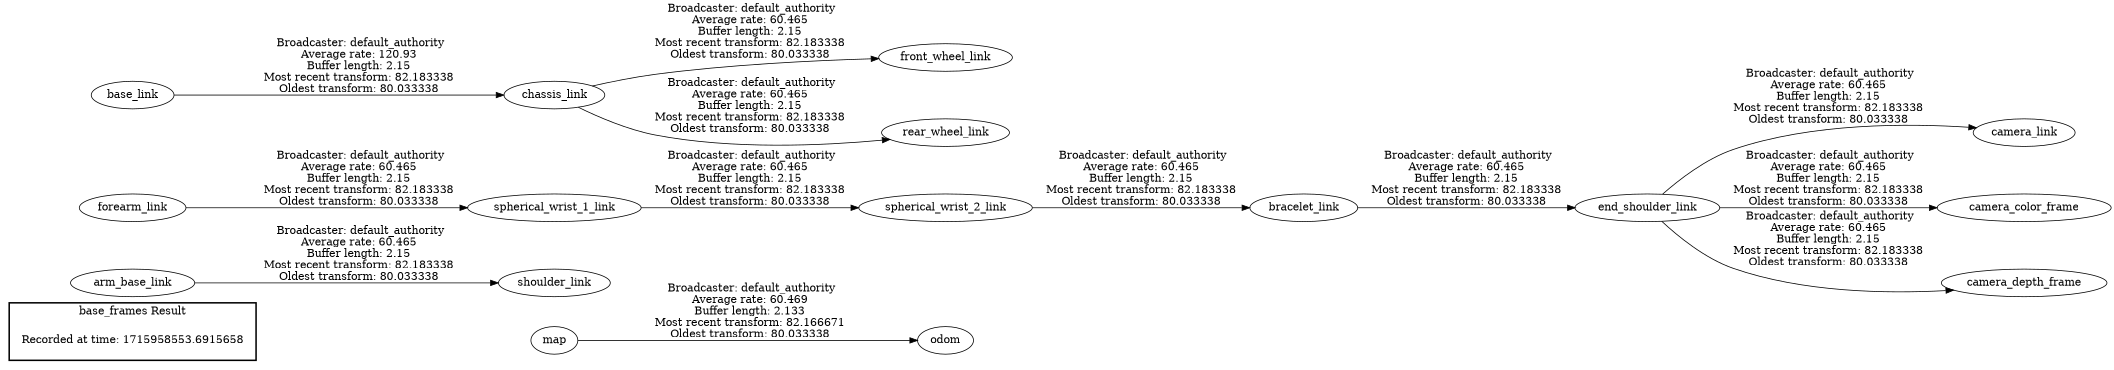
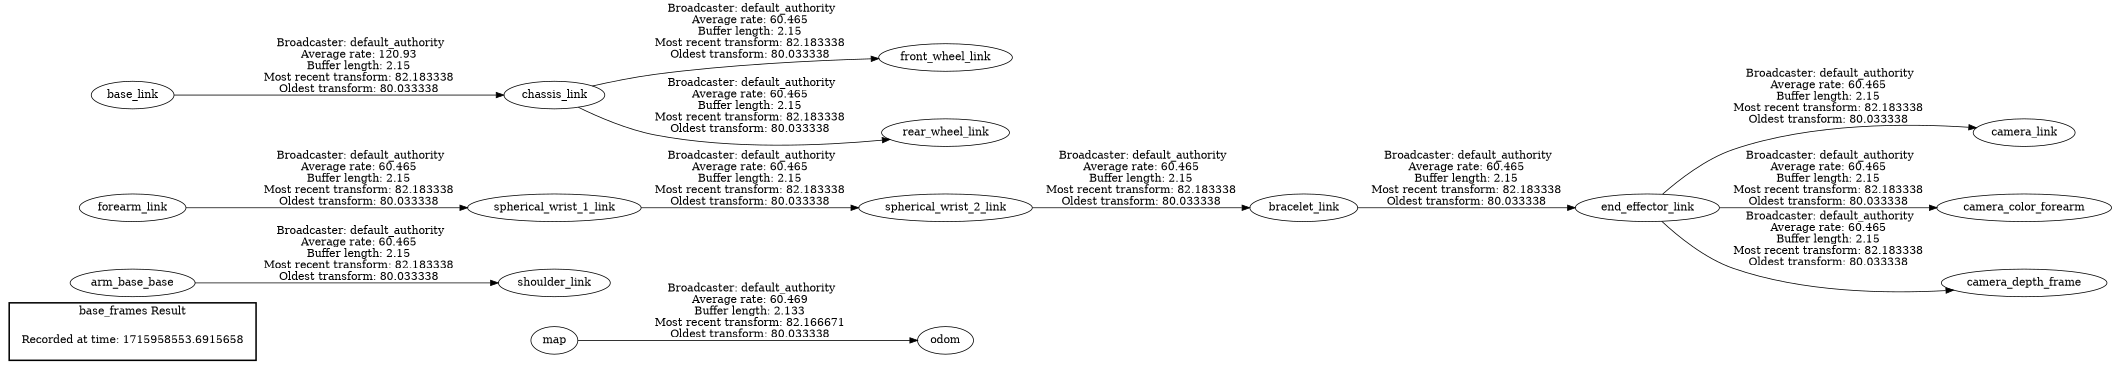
  digraph {
    rankdir=LR
    "Recorded at time: 1715958553.6915658" [shape=plaintext]
    map
-   arm_base_link
+   arm_base_link [label=arm_base_base]
    shoulder_link
    forearm_link
    spherical_wrist_1_link
    spherical_wrist_2_link
    bracelet_link
-   end_effector_link [label=end_shoulder_link]
+   end_effector_link
    camera_link
-   camera_color_frame
+   camera_color_frame [label=camera_color_forearm]
    camera_depth_frame
    base_link
    chassis_link
    front_wheel_link
    rear_wheel_link
    odom
    subgraph cluster_1 {
      color=black
      label="base_frames Result"
      style=bold
      "Recorded at time: 1715958553.6915658"
    }
    "Recorded at time: 1715958553.6915658" -> map [style=invis]
    map -> odom [label=" Broadcaster: default_authority\nAverage rate: 60.469\nBuffer length: 2.133\nMost recent transform: 82.166671\nOldest transform: 80.033338\n"]
    arm_base_link -> shoulder_link [label=" Broadcaster: default_authority\nAverage rate: 60.465\nBuffer length: 2.15\nMost recent transform: 82.183338\nOldest transform: 80.033338\n"]
    forearm_link -> spherical_wrist_1_link [label=" Broadcaster: default_authority\nAverage rate: 60.465\nBuffer length: 2.15\nMost recent transform: 82.183338\nOldest transform: 80.033338\n"]
    spherical_wrist_1_link -> spherical_wrist_2_link [label=" Broadcaster: default_authority\nAverage rate: 60.465\nBuffer length: 2.15\nMost recent transform: 82.183338\nOldest transform: 80.033338\n"]
    spherical_wrist_2_link -> bracelet_link [label=" Broadcaster: default_authority\nAverage rate: 60.465\nBuffer length: 2.15\nMost recent transform: 82.183338\nOldest transform: 80.033338\n"]
    bracelet_link -> end_effector_link [label=" Broadcaster: default_authority\nAverage rate: 60.465\nBuffer length: 2.15\nMost recent transform: 82.183338\nOldest transform: 80.033338\n"]
    end_effector_link -> camera_link [label=" Broadcaster: default_authority\nAverage rate: 60.465\nBuffer length: 2.15\nMost recent transform: 82.183338\nOldest transform: 80.033338\n"]
    end_effector_link -> camera_color_frame [label=" Broadcaster: default_authority\nAverage rate: 60.465\nBuffer length: 2.15\nMost recent transform: 82.183338\nOldest transform: 80.033338\n"]
    end_effector_link -> camera_depth_frame [label=" Broadcaster: default_authority\nAverage rate: 60.465\nBuffer length: 2.15\nMost recent transform: 82.183338\nOldest transform: 80.033338\n"]
    base_link -> chassis_link [label=" Broadcaster: default_authority\nAverage rate: 120.93\nBuffer length: 2.15\nMost recent transform: 82.183338\nOldest transform: 80.033338\n"]
    chassis_link -> front_wheel_link [label=" Broadcaster: default_authority\nAverage rate: 60.465\nBuffer length: 2.15\nMost recent transform: 82.183338\nOldest transform: 80.033338\n"]
    chassis_link -> rear_wheel_link [label=" Broadcaster: default_authority\nAverage rate: 60.465\nBuffer length: 2.15\nMost recent transform: 82.183338\nOldest transform: 80.033338\n"]
  }
